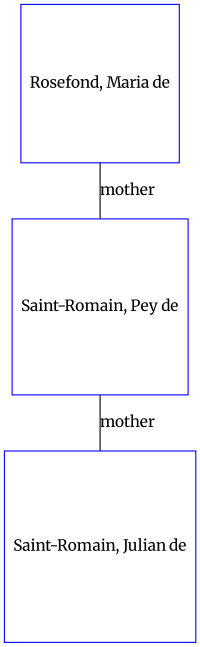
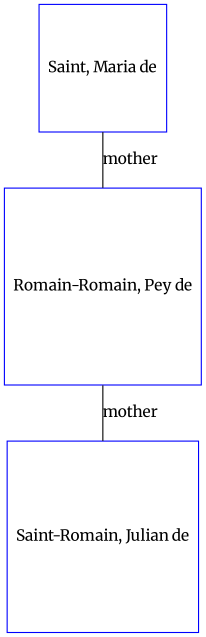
  digraph {
    fontname=Merriweather
    node [color=blue fontname=Merriweather regular=1 shape=box]
    edge [arrowsize=0.0 dir=none fontname=Merriweather]
-   n1 [label="Saint-Romain, Pey de"]
+   n1 [label="Romain-Romain, Pey de"]
    n2 [label="Saint-Romain, Julian de"]
-   n3 [label="Rosefond, Maria de"]
+   n3 [label="Saint, Maria de"]
    n1 -> n2 [label=mother]
    n3 -> n1 [label=mother]
  }
